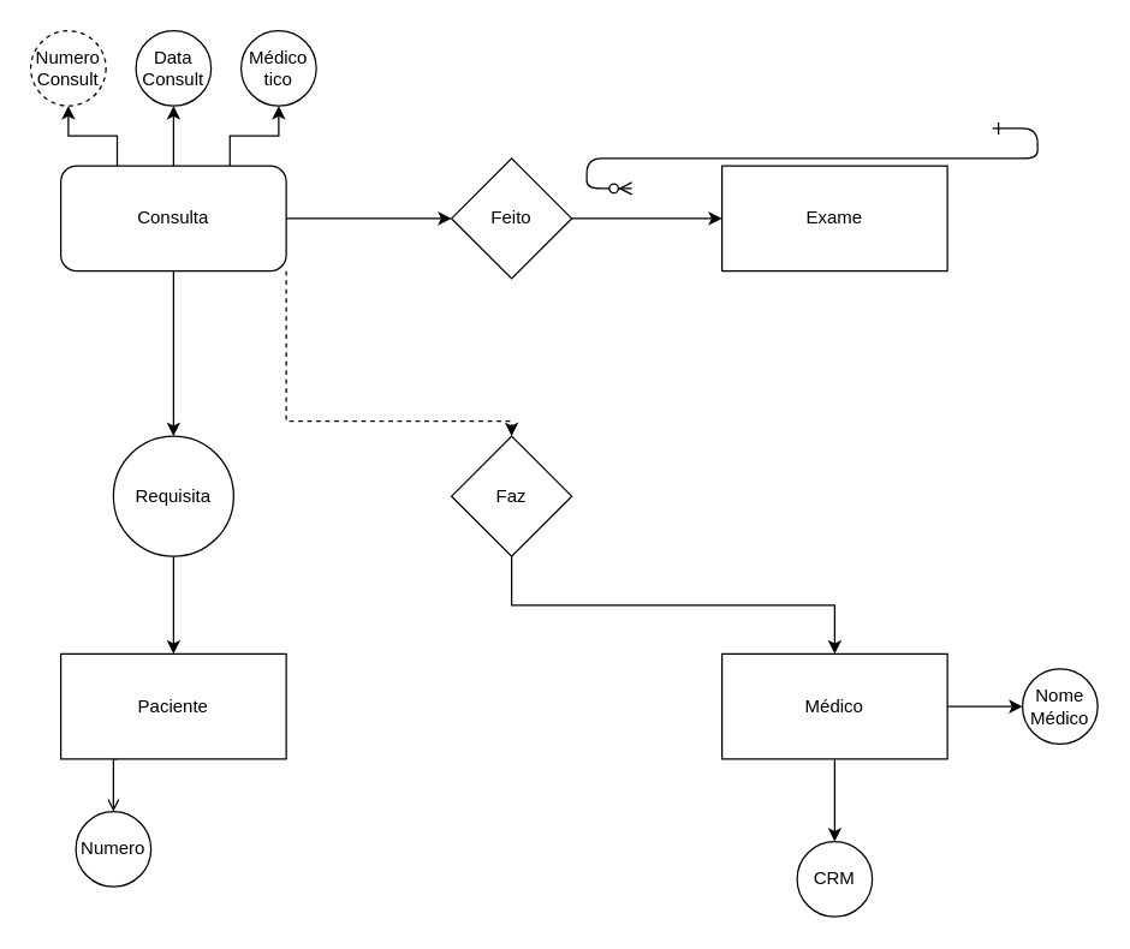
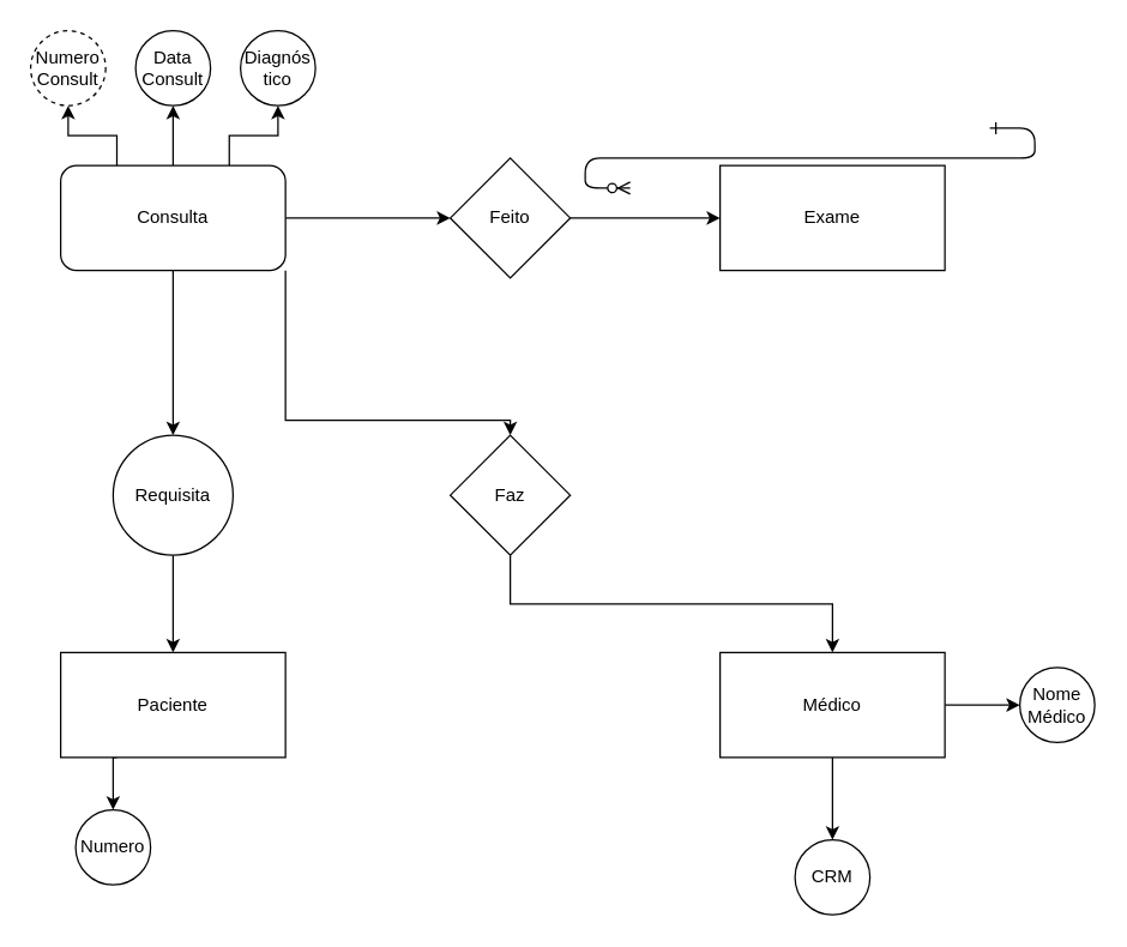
  <mxCell id="0" />
  <mxCell id="1" parent="0" />
  <mxCell id="2" value="" style="edgeStyle=entityRelationEdgeStyle;endArrow=ERzeroToMany;startArrow=ERone;endFill=1;startFill=0;" parent="1" edge="1"><mxGeometry width="100" height="100" relative="1" as="geometry"><mxPoint x="660" y="85" as="sourcePoint" /><mxPoint x="420" y="125" as="targetPoint" /></mxGeometry></mxCell>
  <mxCell id="3" style="edgeStyle=orthogonalEdgeStyle;rounded=0;orthogonalLoop=1;jettySize=auto;html=1;exitX=1;exitY=0.5;exitDx=0;exitDy=0;entryX=0;entryY=0.5;entryDx=0;entryDy=0;" edge="1" parent="1" source="9" target="19"><mxGeometry relative="1" as="geometry" /></mxCell>
  <mxCell id="4" style="edgeStyle=orthogonalEdgeStyle;rounded=0;orthogonalLoop=1;jettySize=auto;html=1;exitX=0.5;exitY=1;exitDx=0;exitDy=0;entryX=0.5;entryY=0;entryDx=0;entryDy=0;" edge="1" parent="1" source="9" target="17"><mxGeometry relative="1" as="geometry" /></mxCell>
- <mxCell id="5" style="edgeStyle=orthogonalEdgeStyle;rounded=0;orthogonalLoop=1;jettySize=auto;html=1;exitX=1;exitY=1;exitDx=0;exitDy=0;dashed=1;" edge="1" parent="1" source="9" target="21"><mxGeometry relative="1" as="geometry"><Array as="points"><mxPoint x="190" y="280" /><mxPoint x="340" y="280" /></Array></mxGeometry></mxCell>
+ <mxCell id="5" style="edgeStyle=orthogonalEdgeStyle;rounded=0;orthogonalLoop=1;jettySize=auto;html=1;exitX=1;exitY=1;exitDx=0;exitDy=0;" edge="1" parent="1" source="9" target="21"><mxGeometry relative="1" as="geometry"><Array as="points"><mxPoint x="190" y="280" /><mxPoint x="340" y="280" /></Array></mxGeometry></mxCell>
  <mxCell id="6" style="edgeStyle=orthogonalEdgeStyle;rounded=0;orthogonalLoop=1;jettySize=auto;html=1;exitX=0.25;exitY=0;exitDx=0;exitDy=0;entryX=0.5;entryY=1;entryDx=0;entryDy=0;" edge="1" parent="1" source="9" target="23"><mxGeometry relative="1" as="geometry"><mxPoint x="50" y="90" as="targetPoint" /></mxGeometry></mxCell>
  <mxCell id="7" style="edgeStyle=orthogonalEdgeStyle;rounded=0;orthogonalLoop=1;jettySize=auto;html=1;exitX=0.5;exitY=0;exitDx=0;exitDy=0;entryX=0.5;entryY=1;entryDx=0;entryDy=0;" edge="1" parent="1" source="9" target="24"><mxGeometry relative="1" as="geometry"><mxPoint x="115" y="80" as="targetPoint" /></mxGeometry></mxCell>
  <mxCell id="8" style="edgeStyle=orthogonalEdgeStyle;rounded=0;orthogonalLoop=1;jettySize=auto;html=1;exitX=0.75;exitY=0;exitDx=0;exitDy=0;entryX=0.5;entryY=1;entryDx=0;entryDy=0;" edge="1" parent="1" source="9" target="25"><mxGeometry relative="1" as="geometry"><mxPoint x="190" y="70" as="targetPoint" /></mxGeometry></mxCell>
  <mxCell id="9" value="Consulta" style="whiteSpace=wrap;html=1;rounded=1;" vertex="1" parent="1"><mxGeometry x="40" y="110" width="150" height="70" as="geometry" /></mxCell>
- <mxCell id="10" style="edgeStyle=orthogonalEdgeStyle;rounded=0;orthogonalLoop=1;jettySize=auto;html=1;exitX=0.25;exitY=1;exitDx=0;exitDy=0;entryX=0.5;entryY=0;entryDx=0;entryDy=0;endArrow=open;" edge="1" parent="1" source="11" target="22"><mxGeometry relative="1" as="geometry"><mxPoint x="78" y="540" as="targetPoint" /></mxGeometry></mxCell>
+ <mxCell id="10" style="edgeStyle=orthogonalEdgeStyle;rounded=0;orthogonalLoop=1;jettySize=auto;html=1;exitX=0.25;exitY=1;exitDx=0;exitDy=0;entryX=0.5;entryY=0;entryDx=0;entryDy=0;" edge="1" parent="1" source="11" target="22"><mxGeometry relative="1" as="geometry"><mxPoint x="78" y="540" as="targetPoint" /></mxGeometry></mxCell>
  <mxCell id="11" value="Paciente" style="rounded=0;whiteSpace=wrap;html=1;" vertex="1" parent="1"><mxGeometry x="40" y="435" width="150" height="70" as="geometry" /></mxCell>
  <mxCell id="12" style="edgeStyle=orthogonalEdgeStyle;rounded=0;orthogonalLoop=1;jettySize=auto;html=1;exitX=0.5;exitY=1;exitDx=0;exitDy=0;" edge="1" parent="1" source="14"><mxGeometry relative="1" as="geometry"><mxPoint x="555" y="560" as="targetPoint" /></mxGeometry></mxCell>
  <mxCell id="13" style="edgeStyle=orthogonalEdgeStyle;rounded=0;orthogonalLoop=1;jettySize=auto;html=1;exitX=1;exitY=0.5;exitDx=0;exitDy=0;" edge="1" parent="1" source="14"><mxGeometry relative="1" as="geometry"><mxPoint x="680" y="470" as="targetPoint" /></mxGeometry></mxCell>
  <mxCell id="14" value="Médico" style="rounded=0;whiteSpace=wrap;html=1;" vertex="1" parent="1"><mxGeometry x="480" y="435" width="150" height="70" as="geometry" /></mxCell>
  <mxCell id="15" value="Exame" style="rounded=0;whiteSpace=wrap;html=1;" vertex="1" parent="1"><mxGeometry x="480" y="110" width="150" height="70" as="geometry" /></mxCell>
  <mxCell id="16" style="edgeStyle=orthogonalEdgeStyle;rounded=0;orthogonalLoop=1;jettySize=auto;html=1;exitX=0.5;exitY=1;exitDx=0;exitDy=0;entryX=0.5;entryY=0;entryDx=0;entryDy=0;" edge="1" parent="1" source="17" target="11"><mxGeometry relative="1" as="geometry" /></mxCell>
  <mxCell id="17" value="Requisita" style="ellipse;whiteSpace=wrap;html=1;" vertex="1" parent="1"><mxGeometry x="75" y="290" width="80" height="80" as="geometry" /></mxCell>
  <mxCell id="18" style="edgeStyle=orthogonalEdgeStyle;rounded=0;orthogonalLoop=1;jettySize=auto;html=1;exitX=1;exitY=0.5;exitDx=0;exitDy=0;entryX=0;entryY=0.5;entryDx=0;entryDy=0;" edge="1" parent="1" source="19" target="15"><mxGeometry relative="1" as="geometry" /></mxCell>
  <mxCell id="19" value="Feito" style="rhombus;whiteSpace=wrap;html=1;" vertex="1" parent="1"><mxGeometry x="300" y="105" width="80" height="80" as="geometry" /></mxCell>
  <mxCell id="20" style="edgeStyle=orthogonalEdgeStyle;rounded=0;orthogonalLoop=1;jettySize=auto;html=1;exitX=0.5;exitY=1;exitDx=0;exitDy=0;entryX=0.5;entryY=0;entryDx=0;entryDy=0;" edge="1" parent="1" source="21" target="14"><mxGeometry relative="1" as="geometry" /></mxCell>
  <mxCell id="21" value="Faz" style="rhombus;whiteSpace=wrap;html=1;" vertex="1" parent="1"><mxGeometry x="300" y="290" width="80" height="80" as="geometry" /></mxCell>
  <mxCell id="22" value="Numero" style="ellipse;whiteSpace=wrap;html=1;aspect=fixed;" vertex="1" parent="1"><mxGeometry x="50" y="540" width="50" height="50" as="geometry" /></mxCell>
  <mxCell id="23" value="Numero&lt;div&gt;Consult&lt;/div&gt;" style="ellipse;whiteSpace=wrap;html=1;aspect=fixed;dashed=1;" vertex="1" parent="1"><mxGeometry x="20" y="20" width="50" height="50" as="geometry" /></mxCell>
  <mxCell id="24" value="Data&lt;br&gt;Consult" style="ellipse;whiteSpace=wrap;html=1;aspect=fixed;" vertex="1" parent="1"><mxGeometry x="90" y="20" width="50" height="50" as="geometry" /></mxCell>
- <mxCell id="25" value="Médico&lt;div&gt;tico&lt;/div&gt;" style="ellipse;whiteSpace=wrap;html=1;aspect=fixed;" vertex="1" parent="1"><mxGeometry x="160" y="20" width="50" height="50" as="geometry" /></mxCell>
+ <mxCell id="25" value="Diagnós&lt;div&gt;tico&lt;/div&gt;" style="ellipse;whiteSpace=wrap;html=1;aspect=fixed;" vertex="1" parent="1"><mxGeometry x="160" y="20" width="50" height="50" as="geometry" /></mxCell>
  <mxCell id="26" value="CRM" style="ellipse;whiteSpace=wrap;html=1;aspect=fixed;" vertex="1" parent="1"><mxGeometry x="530" y="560" width="50" height="50" as="geometry" /></mxCell>
  <mxCell id="27" value="Nome&lt;div&gt;Médico&lt;/div&gt;" style="ellipse;whiteSpace=wrap;html=1;aspect=fixed;" vertex="1" parent="1"><mxGeometry x="680" y="445" width="50" height="50" as="geometry" /></mxCell>
